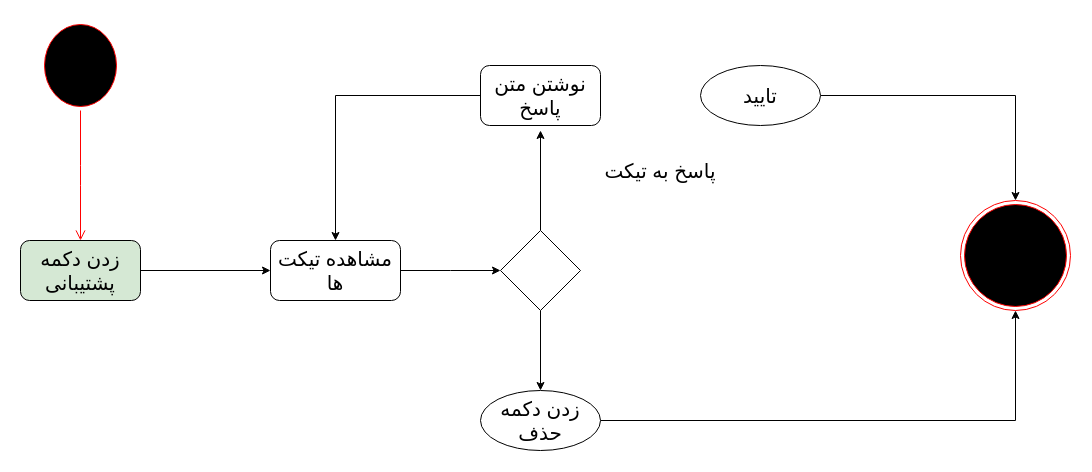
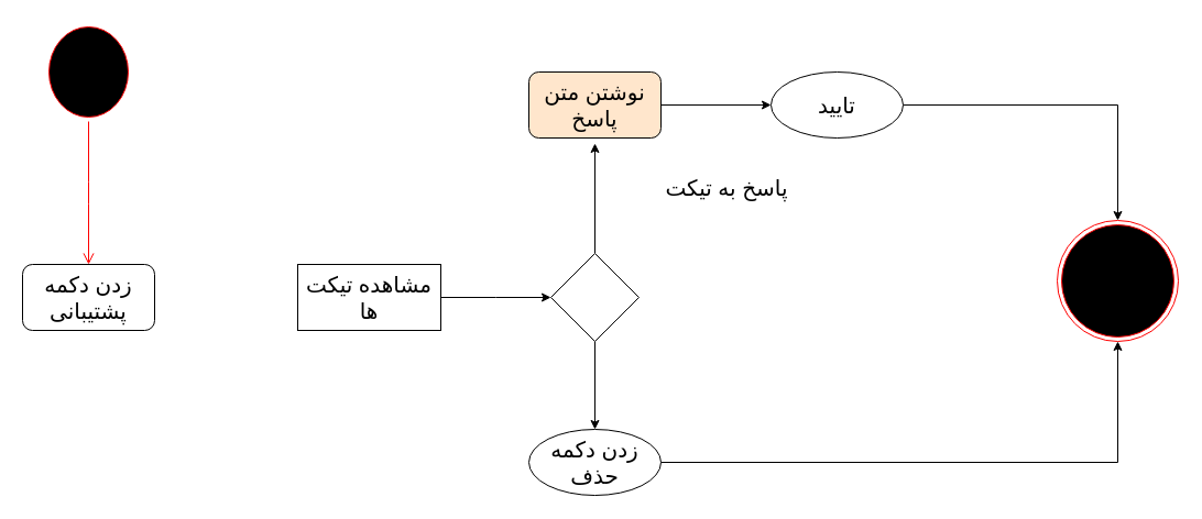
  <mxCell id="0" />
  <mxCell id="1" parent="0" />
  <mxCell id="2" value="" style="ellipse;html=1;shape=endState;fillColor=#000000;strokeColor=#ff0000;" vertex="1" parent="1"><mxGeometry x="960" y="200" width="110" height="110" as="geometry" /></mxCell>
  <mxCell id="3" value="" style="ellipse;html=1;shape=startState;fillColor=#000000;strokeColor=#ff0000;" vertex="1" parent="1"><mxGeometry x="40" y="20" width="80" height="90" as="geometry" /></mxCell>
  <mxCell id="4" value="" style="edgeStyle=orthogonalEdgeStyle;html=1;verticalAlign=bottom;endArrow=open;endSize=8;strokeColor=#ff0000;" edge="1" source="3" parent="1"><mxGeometry relative="1" as="geometry"><mxPoint x="80" y="240" as="targetPoint" /></mxGeometry></mxCell>
- <mxCell id="5" value="" style="edgeStyle=orthogonalEdgeStyle;rounded=0;orthogonalLoop=1;jettySize=auto;html=1;" edge="1" parent="1" source="6" target="8"><mxGeometry relative="1" as="geometry" /></mxCell>
- <mxCell id="6" value="&lt;font style=&quot;font-size: 20px&quot;&gt;زدن دکمه پشتیبانی&lt;/font&gt;" style="rounded=1;whiteSpace=wrap;html=1;fillColor=#d5e8d4;" vertex="1" parent="1"><mxGeometry x="20" y="240" width="120" height="60" as="geometry" /></mxCell>
+ <mxCell id="6" value="&lt;font style=&quot;font-size: 20px&quot;&gt;زدن دکمه پشتیبانی&lt;/font&gt;" style="rounded=1;whiteSpace=wrap;html=1;" vertex="1" parent="1"><mxGeometry x="20" y="240" width="120" height="60" as="geometry" /></mxCell>
  <mxCell id="7" style="edgeStyle=orthogonalEdgeStyle;rounded=0;orthogonalLoop=1;jettySize=auto;html=1;" edge="1" parent="1" source="8"><mxGeometry relative="1" as="geometry"><mxPoint x="500" y="270" as="targetPoint" /></mxGeometry></mxCell>
- <mxCell id="8" value="&lt;font style=&quot;font-size: 20px&quot;&gt;مشاهده تیکت ها&lt;/font&gt;" style="rounded=1;whiteSpace=wrap;html=1;" vertex="1" parent="1"><mxGeometry x="270" y="240" width="130" height="60" as="geometry" /></mxCell>
+ <mxCell id="8" value="&lt;font style=&quot;font-size: 20px&quot;&gt;مشاهده تیکت ها&lt;/font&gt;" style="whiteSpace=wrap;html=1;rounded=0;" vertex="1" parent="1"><mxGeometry x="270" y="240" width="130" height="60" as="geometry" /></mxCell>
  <mxCell id="9" style="edgeStyle=orthogonalEdgeStyle;rounded=0;orthogonalLoop=1;jettySize=auto;html=1;" edge="1" parent="1" source="11"><mxGeometry relative="1" as="geometry"><mxPoint x="540" y="130" as="targetPoint" /></mxGeometry></mxCell>
  <mxCell id="10" style="edgeStyle=orthogonalEdgeStyle;rounded=0;orthogonalLoop=1;jettySize=auto;html=1;entryX=0.5;entryY=0;entryDx=0;entryDy=0;" edge="1" parent="1" source="11" target="15"><mxGeometry relative="1" as="geometry" /></mxCell>
  <mxCell id="11" value="" style="rhombus;whiteSpace=wrap;html=1;" vertex="1" parent="1"><mxGeometry x="500" y="230" width="80" height="80" as="geometry" /></mxCell>
- <mxCell id="12" style="edgeStyle=orthogonalEdgeStyle;rounded=0;orthogonalLoop=1;jettySize=auto;html=1;" edge="1" parent="1" source="13" target="8"><mxGeometry relative="1" as="geometry" /></mxCell>
- <mxCell id="13" value="&lt;font style=&quot;font-size: 20px&quot;&gt;نوشتن متن پاسخ&lt;/font&gt;" style="rounded=1;whiteSpace=wrap;html=1;" vertex="1" parent="1"><mxGeometry x="480" y="65" width="120" height="60" as="geometry" /></mxCell>
+ <mxCell id="12" style="edgeStyle=orthogonalEdgeStyle;rounded=0;orthogonalLoop=1;jettySize=auto;html=1;entryX=0;entryY=0.5;entryDx=0;entryDy=0;" edge="1" parent="1" source="13" target="18"><mxGeometry relative="1" as="geometry" /></mxCell>
+ <mxCell id="13" value="&lt;font style=&quot;font-size: 20px&quot;&gt;نوشتن متن پاسخ&lt;/font&gt;" style="rounded=1;whiteSpace=wrap;html=1;fillColor=#ffe6cc;" vertex="1" parent="1"><mxGeometry x="480" y="65" width="120" height="60" as="geometry" /></mxCell>
  <mxCell id="14" style="edgeStyle=orthogonalEdgeStyle;rounded=0;orthogonalLoop=1;jettySize=auto;html=1;entryX=0.5;entryY=1;entryDx=0;entryDy=0;" edge="1" parent="1" source="15" target="2"><mxGeometry relative="1" as="geometry" /></mxCell>
  <mxCell id="15" value="&lt;font style=&quot;font-size: 20px&quot;&gt;زدن دکمه حذف&lt;/font&gt;" style="ellipse;whiteSpace=wrap;html=1;" vertex="1" parent="1"><mxGeometry x="480" y="390" width="120" height="60" as="geometry" /></mxCell>
  <mxCell id="16" value="&lt;font style=&quot;font-size: 20px&quot;&gt;پاسخ به تیکت&lt;/font&gt;" style="text;html=1;strokeColor=none;fillColor=none;align=center;verticalAlign=middle;whiteSpace=wrap;rounded=0;" vertex="1" parent="1"><mxGeometry x="585" y="150" width="150" height="40" as="geometry" /></mxCell>
  <mxCell id="17" style="edgeStyle=orthogonalEdgeStyle;rounded=0;orthogonalLoop=1;jettySize=auto;html=1;entryX=0.5;entryY=0;entryDx=0;entryDy=0;" edge="1" parent="1" source="18" target="2"><mxGeometry relative="1" as="geometry" /></mxCell>
  <mxCell id="18" value="&lt;font style=&quot;font-size: 20px&quot;&gt;تایید&lt;/font&gt;" style="ellipse;whiteSpace=wrap;html=1;" vertex="1" parent="1"><mxGeometry x="700" y="65" width="120" height="60" as="geometry" /></mxCell>
